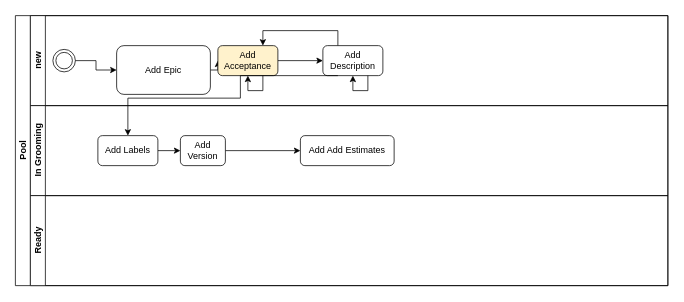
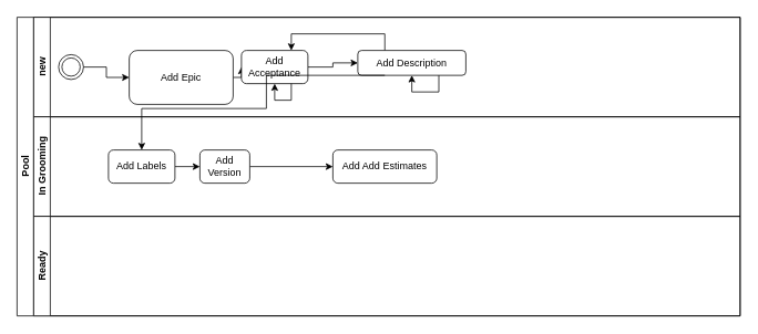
  <mxCell id="0" />
  <mxCell id="1" parent="0" />
  <mxCell id="2" value="Pool" style="swimlane;html=1;childLayout=stackLayout;resizeParent=1;resizeParentMax=0;horizontal=0;startSize=20;horizontalStack=0;" vertex="1" parent="1"><mxGeometry x="20" y="20" width="870" height="360" as="geometry" /></mxCell>
  <mxCell id="3" value="&lt;div&gt;new&lt;/div&gt;" style="swimlane;html=1;startSize=20;horizontal=0;" vertex="1" parent="2"><mxGeometry x="20" width="850" height="120" as="geometry"><mxRectangle x="20" width="850" height="40" as="alternateBounds" /></mxGeometry></mxCell>
  <mxCell id="4" style="edgeStyle=orthogonalEdgeStyle;rounded=0;orthogonalLoop=1;jettySize=auto;html=1;exitX=1;exitY=0.5;exitDx=0;exitDy=0;entryX=0;entryY=0.5;entryDx=0;entryDy=0;" edge="1" parent="3" source="12" target="7"><mxGeometry relative="1" as="geometry" /></mxCell>
  <mxCell id="5" value="" style="ellipse;shape=doubleEllipse;html=1;dashed=0;whitespace=wrap;aspect=fixed;" vertex="1" parent="3"><mxGeometry x="30" y="45" width="30" height="30" as="geometry" /></mxCell>
  <mxCell id="6" style="edgeStyle=orthogonalEdgeStyle;rounded=0;orthogonalLoop=1;jettySize=auto;html=1;exitX=1;exitY=0.5;exitDx=0;exitDy=0;entryX=0;entryY=0.5;entryDx=0;entryDy=0;" edge="1" parent="3" source="7" target="9"><mxGeometry relative="1" as="geometry" /></mxCell>
- <mxCell id="7" value="Add Acceptance" style="rounded=1;whiteSpace=wrap;html=1;fillColor=#fff2cc;" vertex="1" parent="3"><mxGeometry x="250" y="40" width="80" height="40" as="geometry" /></mxCell>
+ <mxCell id="7" value="Add Acceptance" style="rounded=1;whiteSpace=wrap;html=1;" vertex="1" parent="3"><mxGeometry x="250" y="40" width="80" height="40" as="geometry" /></mxCell>
  <mxCell id="8" style="edgeStyle=orthogonalEdgeStyle;rounded=0;orthogonalLoop=1;jettySize=auto;html=1;exitX=0.25;exitY=0;exitDx=0;exitDy=0;entryX=0.75;entryY=0;entryDx=0;entryDy=0;" edge="1" parent="3" source="9" target="7"><mxGeometry relative="1" as="geometry" /></mxCell>
- <mxCell id="9" value="Add Description" style="rounded=1;whiteSpace=wrap;html=1;" vertex="1" parent="3"><mxGeometry x="390" y="40" width="80" height="40" as="geometry" /></mxCell>
+ <mxCell id="9" value="Add Description" style="rounded=1;whiteSpace=wrap;html=1;" vertex="1" parent="3"><mxGeometry x="390" y="40" width="130" height="30" as="geometry" /></mxCell>
  <mxCell id="10" style="edgeStyle=orthogonalEdgeStyle;rounded=0;orthogonalLoop=1;jettySize=auto;html=1;exitX=0.75;exitY=1;exitDx=0;exitDy=0;" edge="1" parent="3" source="7" target="7"><mxGeometry relative="1" as="geometry" /></mxCell>
  <mxCell id="11" style="edgeStyle=orthogonalEdgeStyle;rounded=0;orthogonalLoop=1;jettySize=auto;html=1;exitX=0.75;exitY=1;exitDx=0;exitDy=0;" edge="1" parent="3" source="9" target="9"><mxGeometry relative="1" as="geometry" /></mxCell>
  <mxCell id="12" value="Add Epic" style="rounded=1;whiteSpace=wrap;html=1;" vertex="1" parent="3"><mxGeometry x="115" y="40" width="125" height="65" as="geometry" /></mxCell>
  <mxCell id="13" style="edgeStyle=orthogonalEdgeStyle;rounded=0;orthogonalLoop=1;jettySize=auto;html=1;exitX=1;exitY=0.5;exitDx=0;exitDy=0;entryX=0;entryY=0.5;entryDx=0;entryDy=0;" edge="1" parent="3" source="5" target="12"><mxGeometry relative="1" as="geometry"><mxPoint x="100.176" y="80.294" as="sourcePoint" /><mxPoint x="289.588" y="80.294" as="targetPoint" /></mxGeometry></mxCell>
  <mxCell id="14" value="In Grooming" style="swimlane;html=1;startSize=20;horizontal=0;" vertex="1" parent="2"><mxGeometry x="20" y="120" width="850" height="120" as="geometry"><mxRectangle x="20" y="120" width="850" height="90" as="alternateBounds" /></mxGeometry></mxCell>
  <mxCell id="15" style="edgeStyle=orthogonalEdgeStyle;rounded=0;orthogonalLoop=1;jettySize=auto;html=1;exitX=1;exitY=0.5;exitDx=0;exitDy=0;entryX=0;entryY=0.5;entryDx=0;entryDy=0;" edge="1" parent="14" source="16" target="18"><mxGeometry relative="1" as="geometry" /></mxCell>
  <mxCell id="16" value="Add Labels" style="rounded=1;whiteSpace=wrap;html=1;" vertex="1" parent="14"><mxGeometry x="90" y="40" width="80" height="40" as="geometry" /></mxCell>
  <mxCell id="17" value="" style="edgeStyle=orthogonalEdgeStyle;rounded=0;orthogonalLoop=1;jettySize=auto;html=1;" edge="1" parent="14" source="18" target="19"><mxGeometry relative="1" as="geometry" /></mxCell>
  <mxCell id="18" value="Add Version" style="rounded=1;whiteSpace=wrap;html=1;" vertex="1" parent="14"><mxGeometry x="200" y="40" width="60" height="40" as="geometry" /></mxCell>
  <mxCell id="19" value="Add Add Estimates" style="rounded=1;whiteSpace=wrap;html=1;" vertex="1" parent="14"><mxGeometry x="360" y="40" width="125" height="40" as="geometry" /></mxCell>
  <mxCell id="20" value="&lt;div&gt;Ready&lt;/div&gt;" style="swimlane;html=1;startSize=20;horizontal=0;" vertex="1" parent="2"><mxGeometry x="20" y="240" width="850" height="120" as="geometry"><mxRectangle x="20" y="240" width="850" height="60" as="alternateBounds" /></mxGeometry></mxCell>
  <mxCell id="21" style="edgeStyle=orthogonalEdgeStyle;rounded=0;orthogonalLoop=1;jettySize=auto;html=1;exitX=0.25;exitY=1;exitDx=0;exitDy=0;" edge="1" parent="1" source="9"><mxGeometry relative="1" as="geometry"><mxPoint x="170" y="180" as="targetPoint" /><Array as="points"><mxPoint x="320" y="130" /><mxPoint x="170" y="130" /></Array></mxGeometry></mxCell>
